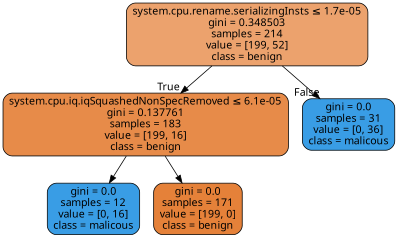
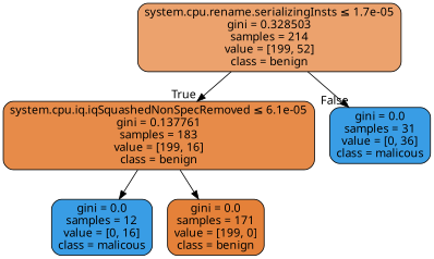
  digraph {
    fontname="Noto Sans"
    node [color=black fillcolor="#399de5" fontname="Noto Sans" shape=box style="filled, rounded"]
    edge [fontname="Noto Sans"]
-   n1 [fillcolor="#eca26d" label=<system.cpu.rename.serializingInsts &le; 1.7e-05<br/>gini = 0.348503<br/>samples = 214<br/>value = [199, 52]<br/>class = benign>]
+   n1 [fillcolor="#eca26d" label=<system.cpu.rename.serializingInsts &le; 1.7e-05<br/>gini = 0.328503<br/>samples = 214<br/>value = [199, 52]<br/>class = benign>]
    n2 [fillcolor="#e78b49" label=<system.cpu.iq.iqSquashedNonSpecRemoved &le; 6.1e-05<br/>gini = 0.137761<br/>samples = 183<br/>value = [199, 16]<br/>class = benign>]
    n3 [label=<gini = 0.0<br/>samples = 31<br/>value = [0, 36]<br/>class = malicous>]
    n4 [label=<gini = 0.0<br/>samples = 12<br/>value = [0, 16]<br/>class = malicous>]
    n5 [fillcolor="#e58139" label=<gini = 0.0<br/>samples = 171<br/>value = [199, 0]<br/>class = benign>]
    n1 -> n2 [headlabel=True labelangle=45 labeldistance=2.5]
    n1 -> n3 [headlabel=False labelangle=-45 labeldistance=2.5]
    n2 -> n4
    n2 -> n5
  }
